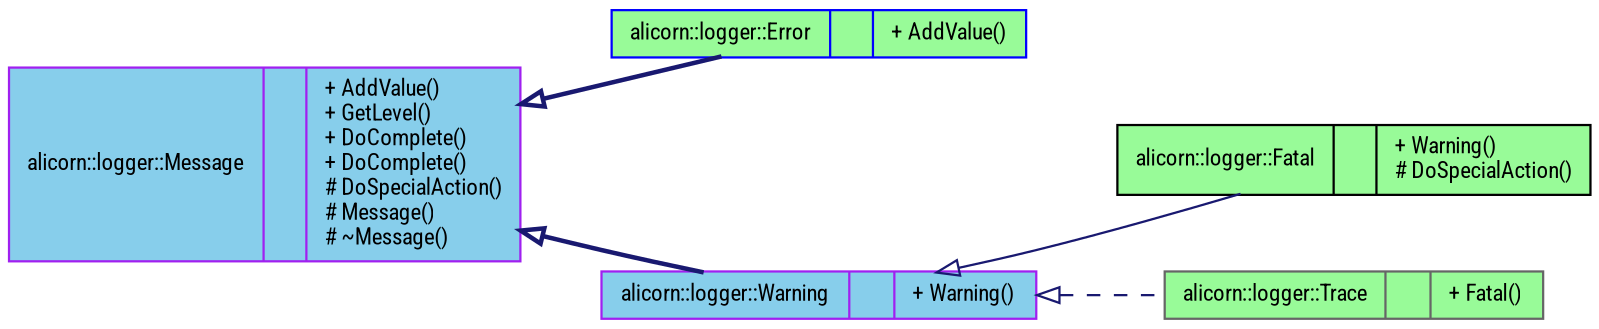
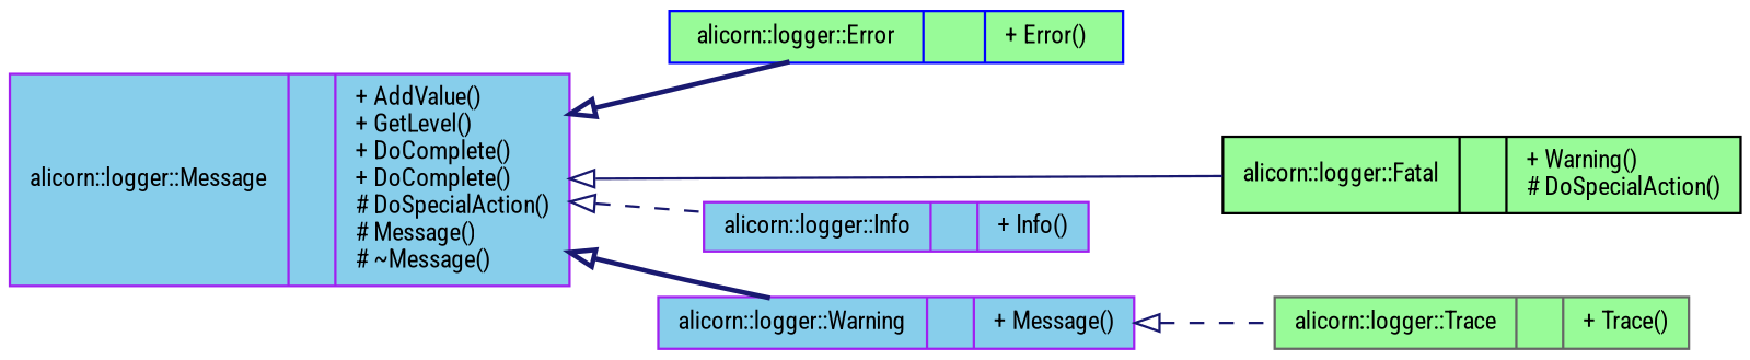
  digraph {
    fontname="Roboto Condensed"
    rankdir=LR
    node [color=purple fillcolor=skyblue fontname="Roboto Condensed" fontsize=10 shape=record style=filled]
    edge [arrowtail=onormal color=midnightblue dir=back fontname="Roboto Condensed" fontsize=10 labelfontname=Verdana labelfontsize=10 style=bold]
    n1 [fontcolor=black height=0.2 label="{alicorn::logger::Message\n||+ AddValue()\l+ GetLevel()\l+ DoComplete()\l+ DoComplete()\l# DoSpecialAction()\l# Message()\l# ~Message()\l}" width=0.4]
-   n2 [color=blue fillcolor=palegreen height=0.2 label="{alicorn::logger::Error\n||+ AddValue()\l}" width=0.4]
+   n2 [color=blue fillcolor=palegreen height=0.2 label="{alicorn::logger::Error\n||+ Error()\l}" width=0.4]
    n3 [color=black fillcolor=palegreen height=0.2 label="{alicorn::logger::Fatal\n||+ Warning()\l# DoSpecialAction()\l}" width=0.4]
-   n5 [height=0.2 label="{alicorn::logger::Warning\n||+ Warning()\l}" width=0.4]
-   n6 [color=gray40 fillcolor=palegreen height=0.2 label="{alicorn::logger::Trace\n||+ Fatal()\l}" width=0.4]
+   n4 [height=0.2 label="{alicorn::logger::Info\n||+ Info()\l}" width=0.4]
+   n5 [height=0.2 label="{alicorn::logger::Warning\n||+ Message()\l}" width=0.4]
+   n6 [color=gray40 fillcolor=palegreen height=0.2 label="{alicorn::logger::Trace\n||+ Trace()\l}" width=0.4]
    n1 -> n2
-   n5 -> n3 [style=solid]
+   n1 -> n3 [style=solid]
+   n1 -> n4 [style=dashed]
    n1 -> n5
    n5 -> n6 [style=dashed]
  }
